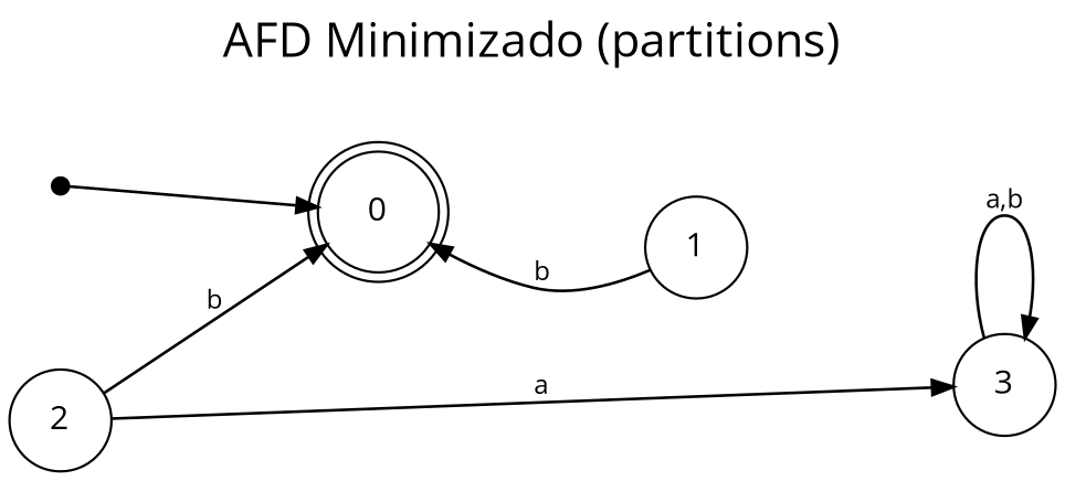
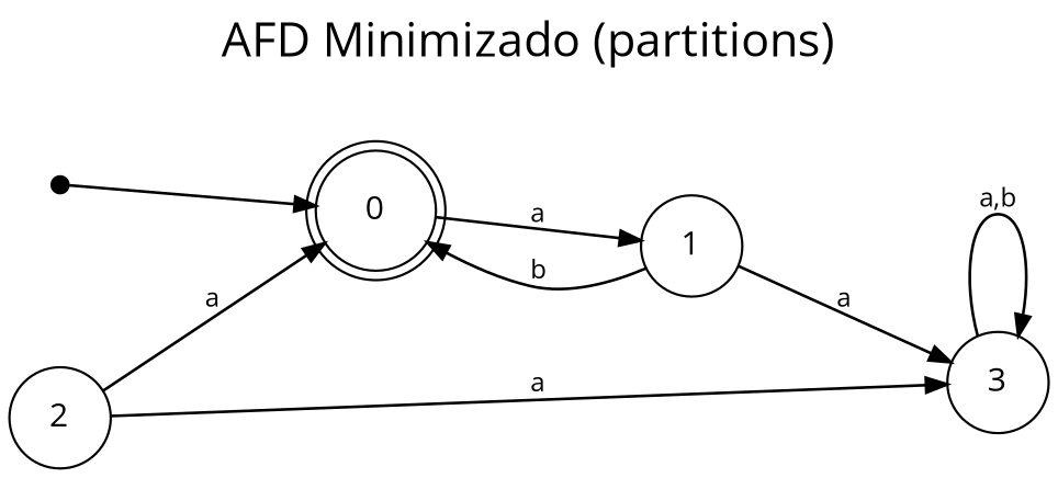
  digraph {
    concentrate=true
    fontname="Open Sans"
    fontsize=20
    label="AFD Minimizado (partitions)"
    labelloc=t
    nodesep=0.7
    rankdir=LR
    ranksep=1.1
    splines=true
    node [fontname="Open Sans" shape=circle]
    edge [arrowsize=0.9 fontname="Open Sans" fontsize=11 labeldistance=1.6 penwidth=1.2]
    __start [height=0.6 shape=point width=0.1]
    0 [height=0.6 shape=doublecircle width=0.6]
    1 [height=0.6 width=0.6]
    3 [height=0.6 width=0.6]
    2 [height=0.6 width=0.6]
    __start -> 0
+   0 -> 1 [label=a]
    1 -> 0 [label=b]
+   1 -> 3 [label=a]
    3 -> 3 [label="a,b"]
-   2 -> 0 [label=b]
+   2 -> 0 [label=a]
    2 -> 3 [label=a]
  }
